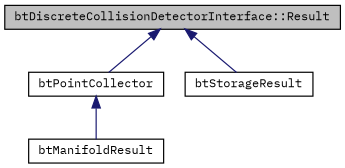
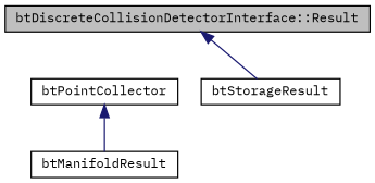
  digraph {
    fontname="IBM Plex Mono"
    node [color=black fillcolor=white fontname="IBM Plex Mono" fontsize=10 shape=record style=filled]
    edge [color=midnightblue dir=back fontname="IBM Plex Mono" fontsize=10 labelfontname=Helvetica labelfontsize=10 style=solid]
    n1 [fillcolor=grey75 fontcolor=black height=0.2 label="btDiscreteCollisionDetectorInterface::Result" width=0.4]
    n2 [height=0.2 label=btPointCollector width=0.4]
    n3 [height=0.2 label=btStorageResult width=0.4]
    n4 [height=0.2 label=btManifoldResult width=0.4]
-   n1 -> n2
    n1 -> n3
    n2 -> n4
  }
